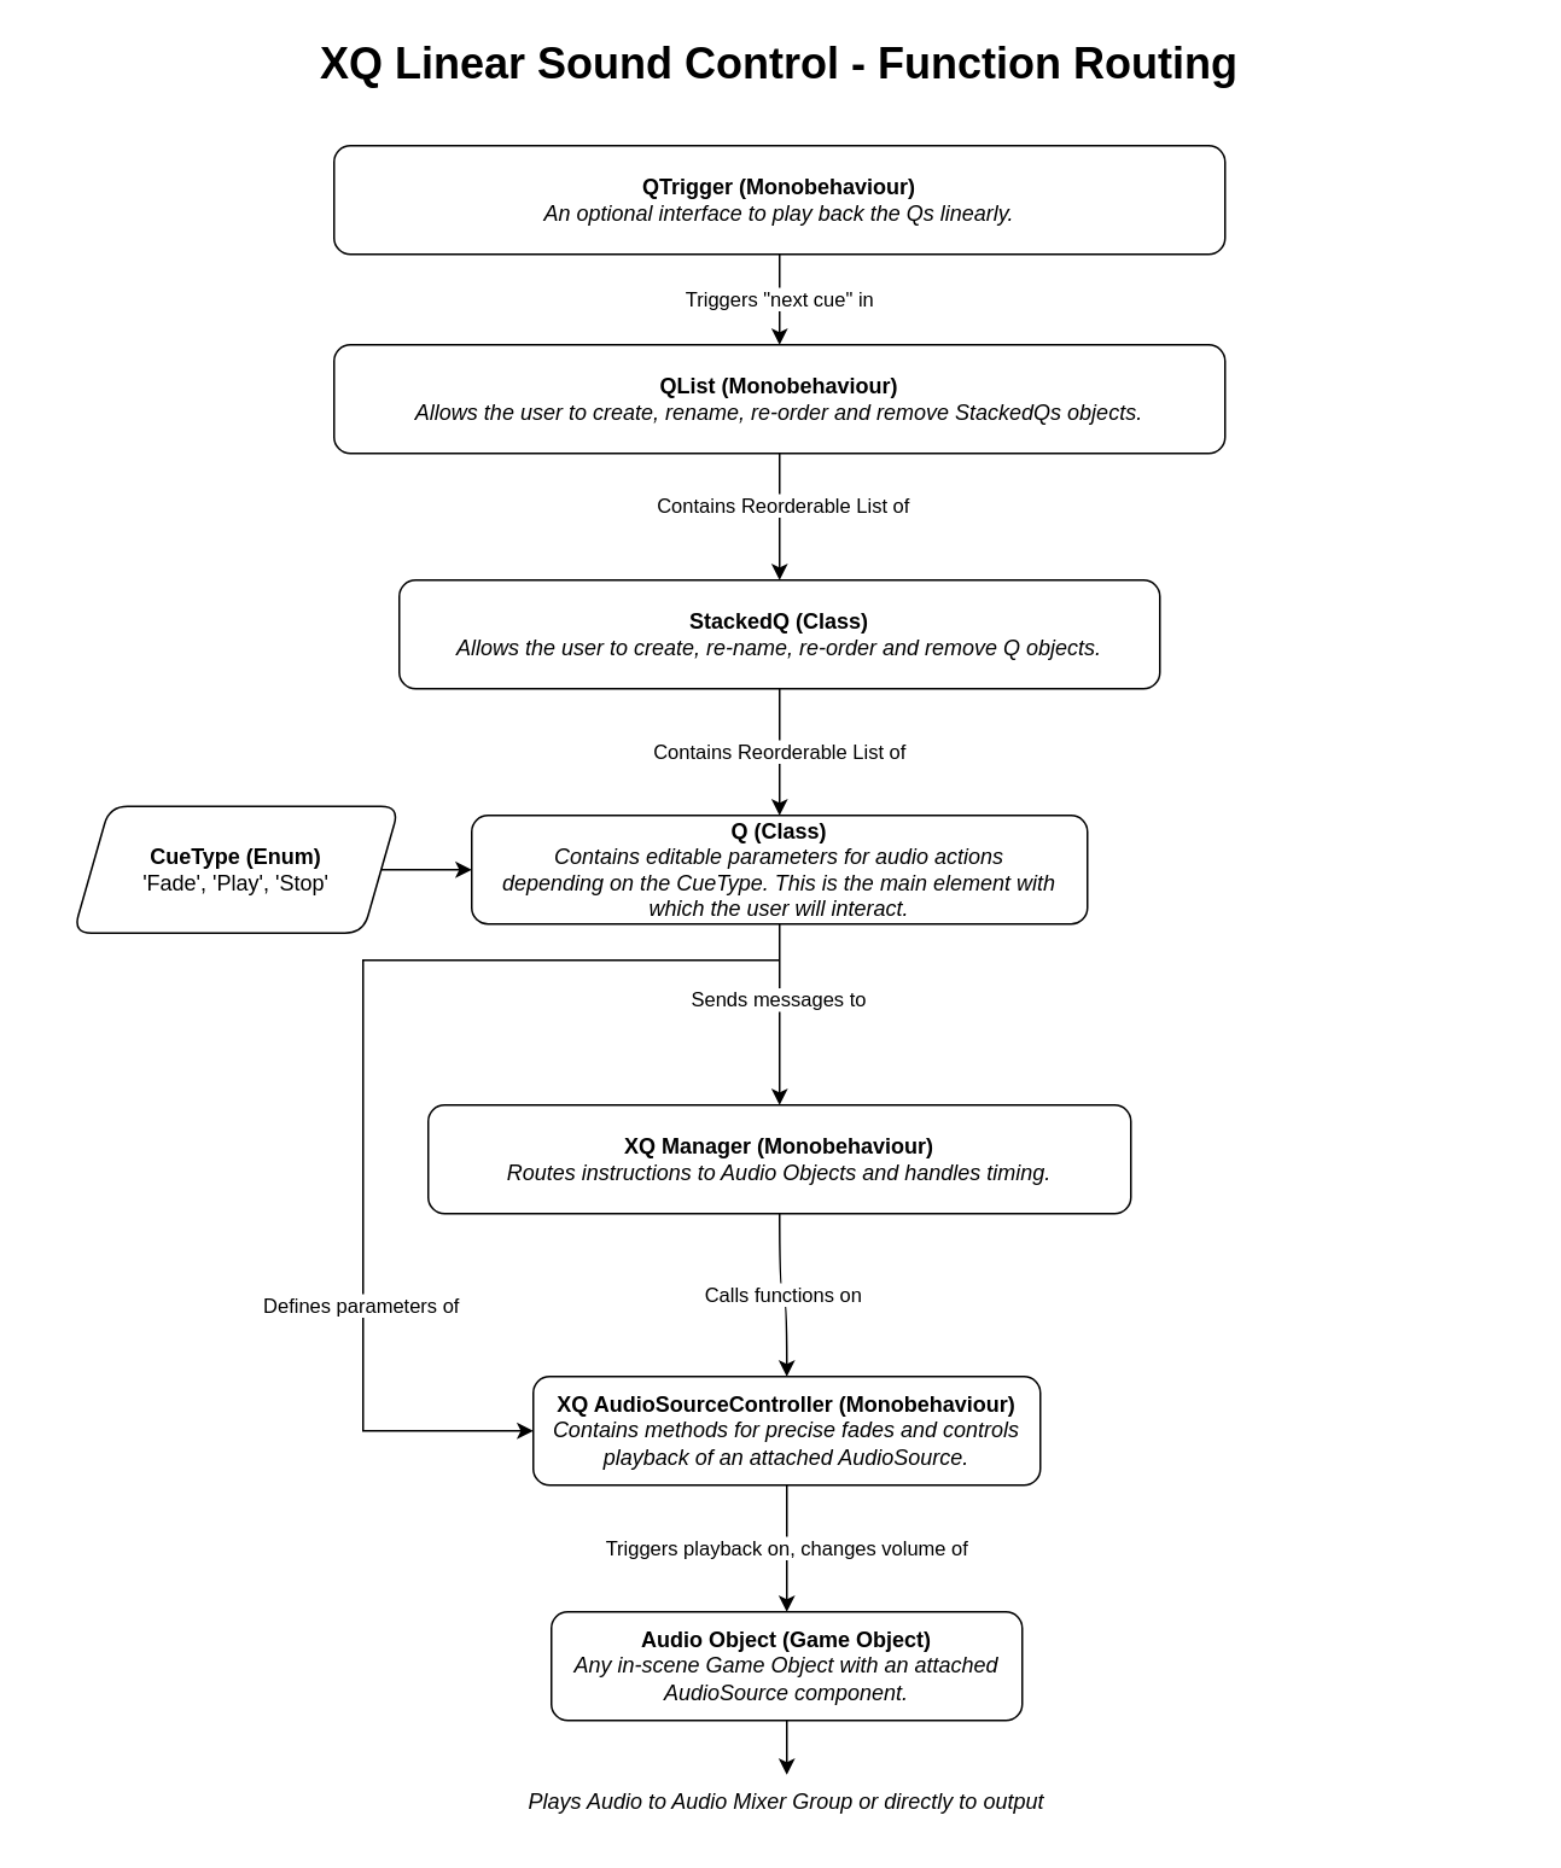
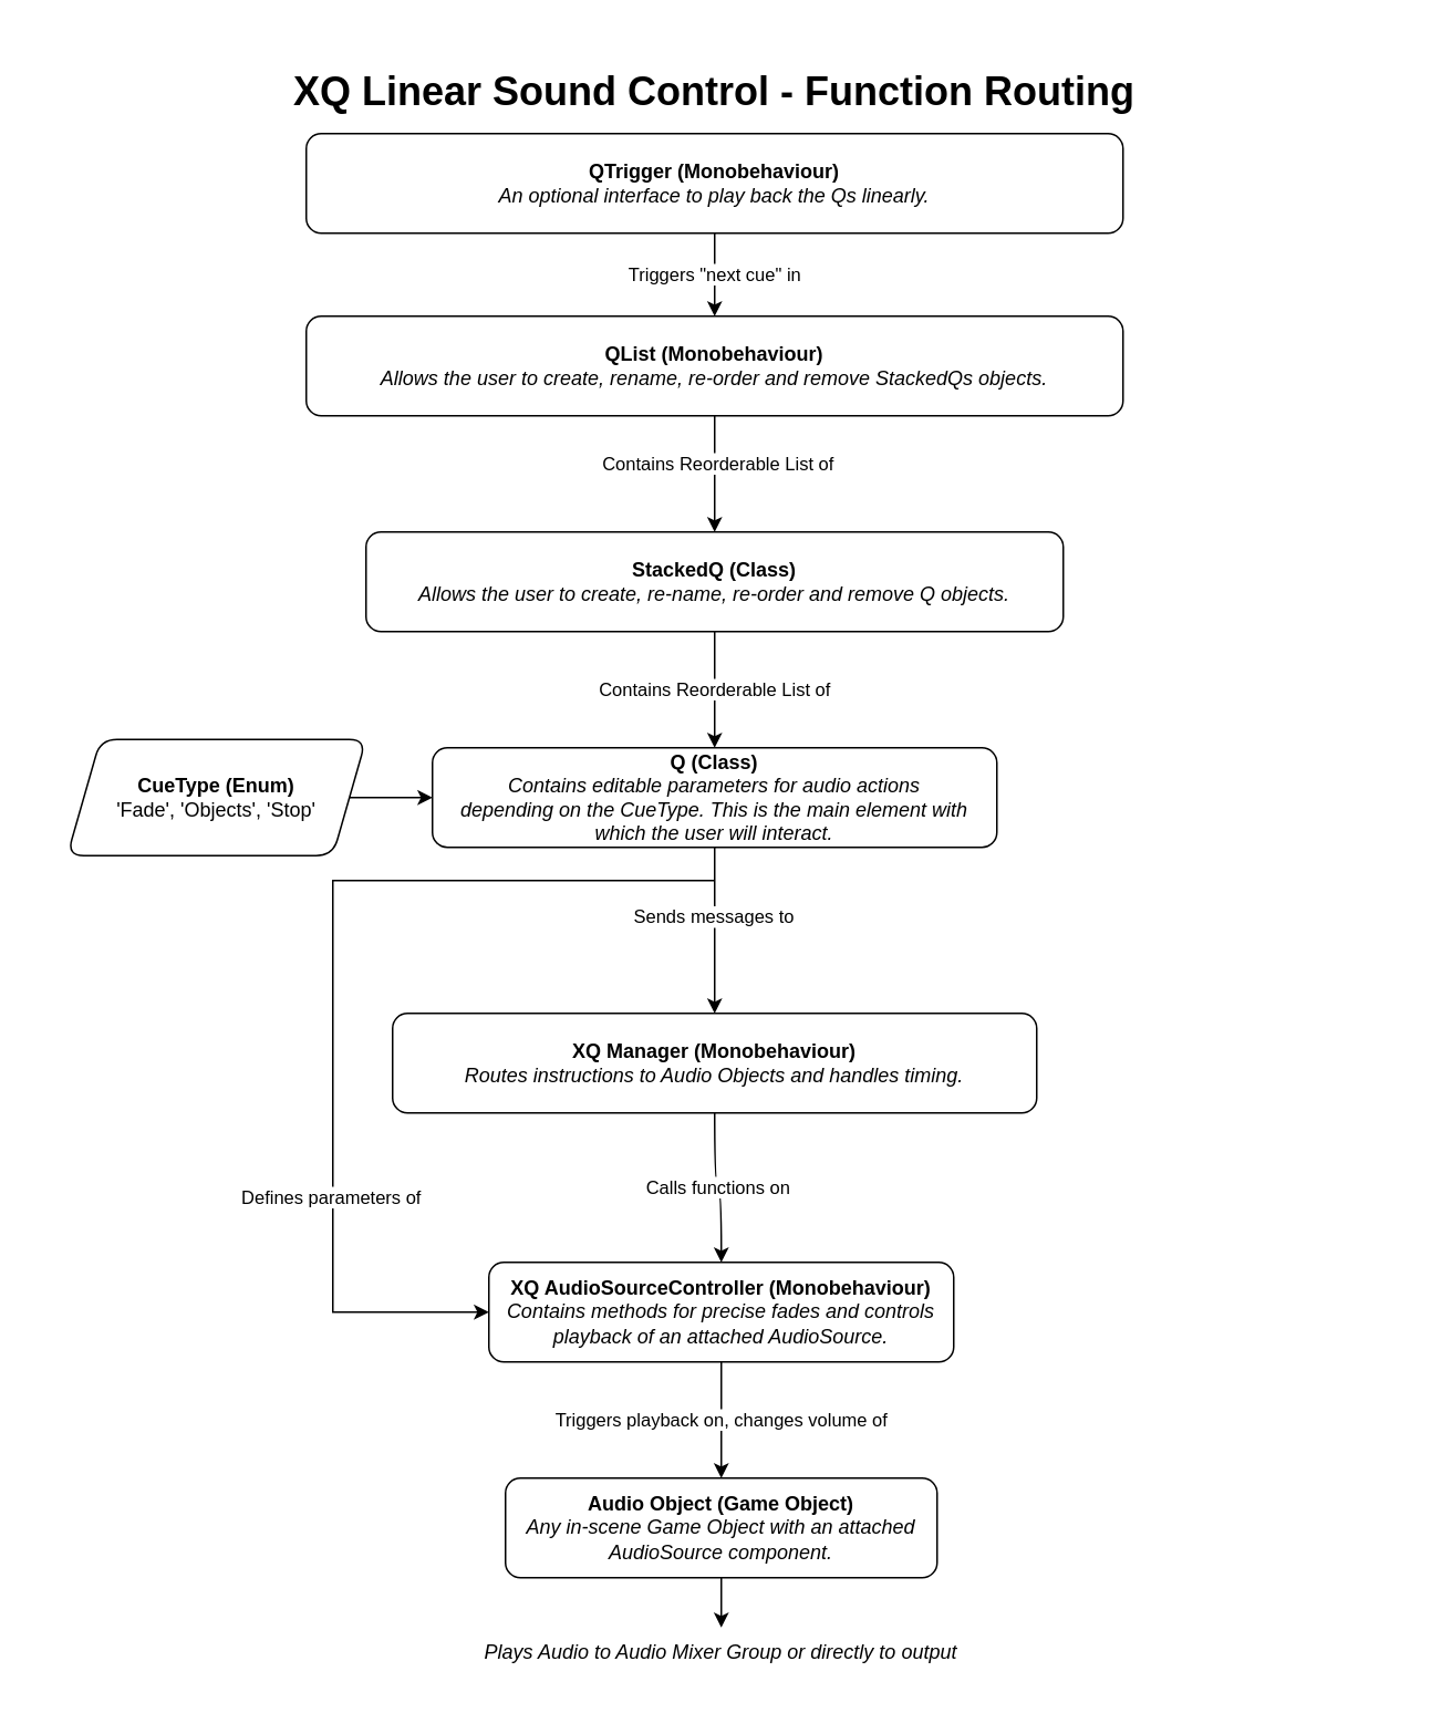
  <mxCell id="0" />
  <mxCell id="1" parent="0" />
  <mxCell id="2" value="&amp;nbsp;Calls functions on&amp;nbsp;" style="edgeStyle=orthogonalEdgeStyle;orthogonalLoop=1;jettySize=auto;html=1;curved=1;" edge="1" parent="1" source="3" target="19"><mxGeometry relative="1" as="geometry" /></mxCell>
  <mxCell id="3" value="&lt;b&gt;XQ Manager&lt;/b&gt;&lt;b&gt;&amp;nbsp;(Monobehaviour)&lt;/b&gt;&lt;b&gt;&lt;br&gt;&lt;/b&gt;&lt;i&gt;Routes instructions to Audio Objects and handles timing.&lt;/i&gt;" style="whiteSpace=wrap;html=1;rounded=1;" vertex="1" parent="1"><mxGeometry x="236" y="610" width="388" height="60" as="geometry" /></mxCell>
  <mxCell id="4" style="edgeStyle=orthogonalEdgeStyle;orthogonalLoop=1;jettySize=auto;html=1;curved=1;" edge="1" parent="1" source="6" target="8"><mxGeometry relative="1" as="geometry" /></mxCell>
  <mxCell id="5" value="Contains Reorderable&amp;nbsp;List of" style="edgeLabel;html=1;align=center;verticalAlign=middle;resizable=0;points=[];rounded=1;" vertex="1" connectable="0" parent="4"><mxGeometry x="-0.189" y="1" relative="1" as="geometry"><mxPoint as="offset" /></mxGeometry></mxCell>
  <mxCell id="6" value="&lt;b&gt;QList&lt;/b&gt;&lt;b&gt;&amp;nbsp;(Monobehaviour)&lt;/b&gt;&lt;br&gt;&lt;i&gt;Allows the user to create, rename, re-order and remove StackedQs objects.&lt;/i&gt;" style="whiteSpace=wrap;html=1;rounded=1;" vertex="1" parent="1"><mxGeometry x="184" y="190" width="492" height="60" as="geometry" /></mxCell>
  <mxCell id="7" value="Contains Reorderable List of" style="edgeStyle=orthogonalEdgeStyle;orthogonalLoop=1;jettySize=auto;html=1;curved=1;" edge="1" parent="1" source="8" target="13"><mxGeometry relative="1" as="geometry" /></mxCell>
  <mxCell id="8" value="&lt;b&gt;StackedQ (Class)&lt;/b&gt;&lt;br&gt;&lt;i&gt;Allows the user to create, re-name, re-order and remove Q objects.&lt;/i&gt;" style="whiteSpace=wrap;html=1;rounded=1;" vertex="1" parent="1"><mxGeometry x="220" y="320" width="420" height="60" as="geometry" /></mxCell>
  <mxCell id="9" style="edgeStyle=orthogonalEdgeStyle;orthogonalLoop=1;jettySize=auto;html=1;curved=1;" edge="1" parent="1" source="13" target="3"><mxGeometry relative="1" as="geometry" /></mxCell>
  <mxCell id="10" value="Sends messages to&amp;nbsp;" style="edgeLabel;html=1;align=center;verticalAlign=middle;resizable=0;points=[];rounded=1;" vertex="1" connectable="0" parent="9"><mxGeometry x="-0.181" relative="1" as="geometry"><mxPoint as="offset" /></mxGeometry></mxCell>
  <mxCell id="11" style="edgeStyle=orthogonalEdgeStyle;rounded=0;orthogonalLoop=1;jettySize=auto;html=1;entryX=0;entryY=0.5;entryDx=0;entryDy=0;strokeColor=default;" edge="1" parent="1" target="19"><mxGeometry relative="1" as="geometry"><mxPoint x="430" y="530" as="sourcePoint" /><Array as="points"><mxPoint x="200" y="530" /><mxPoint x="200" y="790" /></Array></mxGeometry></mxCell>
  <mxCell id="12" value="Defines parameters of" style="edgeLabel;html=1;align=center;verticalAlign=middle;resizable=0;points=[];rotation=0;" vertex="1" connectable="0" parent="11"><mxGeometry x="0.39" y="-2" relative="1" as="geometry"><mxPoint y="14" as="offset" /></mxGeometry></mxCell>
  <mxCell id="13" value="&lt;b&gt;Q (Class)&lt;br&gt;&lt;/b&gt;&lt;i&gt;Contains editable parameters for audio actions &lt;br&gt;depending on the CueType. This is the main element with which the user will interact.&lt;/i&gt;" style="whiteSpace=wrap;html=1;rounded=1;" vertex="1" parent="1"><mxGeometry x="260" y="450" width="340" height="60" as="geometry" /></mxCell>
  <mxCell id="14" style="edgeStyle=orthogonalEdgeStyle;orthogonalLoop=1;jettySize=auto;html=1;entryX=0;entryY=0.5;entryDx=0;entryDy=0;curved=1;" edge="1" parent="1" source="15" target="13"><mxGeometry relative="1" as="geometry" /></mxCell>
- <mxCell id="15" value="&lt;b&gt;CueType (Enum)&lt;/b&gt;&lt;br&gt;'Fade', 'Play', 'Stop'" style="shape=parallelogram;perimeter=parallelogramPerimeter;whiteSpace=wrap;html=1;fixedSize=1;rounded=1;" vertex="1" parent="1"><mxGeometry x="40" y="445" width="180" height="70" as="geometry" /></mxCell>
+ <mxCell id="15" value="&lt;b&gt;CueType (Enum)&lt;/b&gt;&lt;br&gt;'Fade', 'Objects', 'Stop'" style="shape=parallelogram;perimeter=parallelogramPerimeter;whiteSpace=wrap;html=1;fixedSize=1;rounded=1;" vertex="1" parent="1"><mxGeometry x="40" y="445" width="180" height="70" as="geometry" /></mxCell>
  <mxCell id="16" style="edgeStyle=orthogonalEdgeStyle;rounded=0;orthogonalLoop=1;jettySize=auto;html=1;strokeColor=default;entryX=0.5;entryY=0;entryDx=0;entryDy=0;" edge="1" parent="1" source="17" target="23"><mxGeometry relative="1" as="geometry"><mxPoint x="434" y="1050" as="targetPoint" /></mxGeometry></mxCell>
  <mxCell id="17" value="&lt;b&gt;Audio Object (Game Object)&lt;br&gt;&lt;/b&gt;&lt;i&gt;Any in-scene Game Object with an attached AudioSource component.&lt;/i&gt;" style="whiteSpace=wrap;html=1;rounded=1;" vertex="1" parent="1"><mxGeometry x="304" y="890" width="260" height="60" as="geometry" /></mxCell>
  <mxCell id="18" value="Triggers playback on, changes volume of" style="edgeStyle=orthogonalEdgeStyle;orthogonalLoop=1;jettySize=auto;html=1;entryX=0.5;entryY=0;entryDx=0;entryDy=0;curved=1;" edge="1" parent="1" source="19" target="17"><mxGeometry relative="1" as="geometry" /></mxCell>
  <mxCell id="19" value="&lt;b&gt;XQ AudioSourceController&lt;/b&gt;&lt;b&gt;&amp;nbsp;(Monobehaviour)&lt;/b&gt;&lt;b&gt;&lt;br&gt;&lt;/b&gt;&lt;i&gt;Contains methods for precise fades and controls playback of an attached AudioSource.&lt;/i&gt;" style="whiteSpace=wrap;html=1;rounded=1;" vertex="1" parent="1"><mxGeometry x="294" y="760" width="280" height="60" as="geometry" /></mxCell>
- <mxCell id="20" value="&lt;h1&gt;XQ Linear Sound Control - Function Routing&lt;/h1&gt;" style="text;html=1;strokeColor=none;fillColor=none;align=center;verticalAlign=middle;whiteSpace=wrap;fontStyle=1;rounded=1;" vertex="1" parent="1"><mxGeometry y="20" width="820" height="30" as="geometry" x="20" /></mxCell>
+ <mxCell id="20" value="&lt;h1&gt;XQ Linear Sound Control - Function Routing&lt;/h1&gt;" style="text;html=1;strokeColor=none;fillColor=none;align=center;verticalAlign=middle;whiteSpace=wrap;fontStyle=1;rounded=1;" vertex="1" parent="1"><mxGeometry x="20" y="40" width="820" height="30" as="geometry" /></mxCell>
  <mxCell id="21" value="Triggers &quot;next cue&quot; in" style="edgeStyle=orthogonalEdgeStyle;rounded=0;orthogonalLoop=1;jettySize=auto;html=1;strokeColor=default;" edge="1" parent="1" source="22" target="6"><mxGeometry relative="1" as="geometry" /></mxCell>
  <mxCell id="22" value="&lt;b&gt;QTrigger (Monobehaviour)&lt;/b&gt;&lt;br&gt;&lt;i&gt;An optional interface to play back the Qs linearly.&lt;/i&gt;" style="whiteSpace=wrap;html=1;rounded=1;" vertex="1" parent="1"><mxGeometry x="184" y="80" width="492" height="60" as="geometry" /></mxCell>
  <mxCell id="23" value="&lt;i&gt;Plays Audio to Audio Mixer Group or directly to output&lt;/i&gt;" style="text;html=1;strokeColor=none;fillColor=none;align=center;verticalAlign=middle;whiteSpace=wrap;rounded=0;" vertex="1" parent="1"><mxGeometry x="208" y="980" width="452" height="30" as="geometry" /></mxCell>
